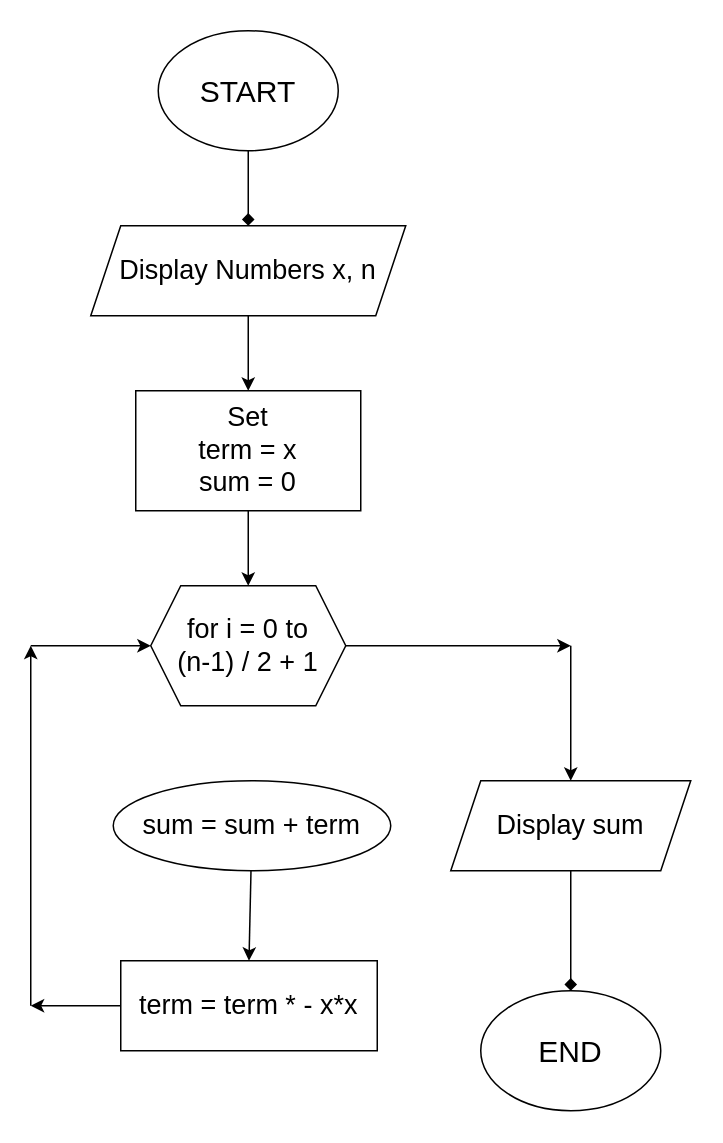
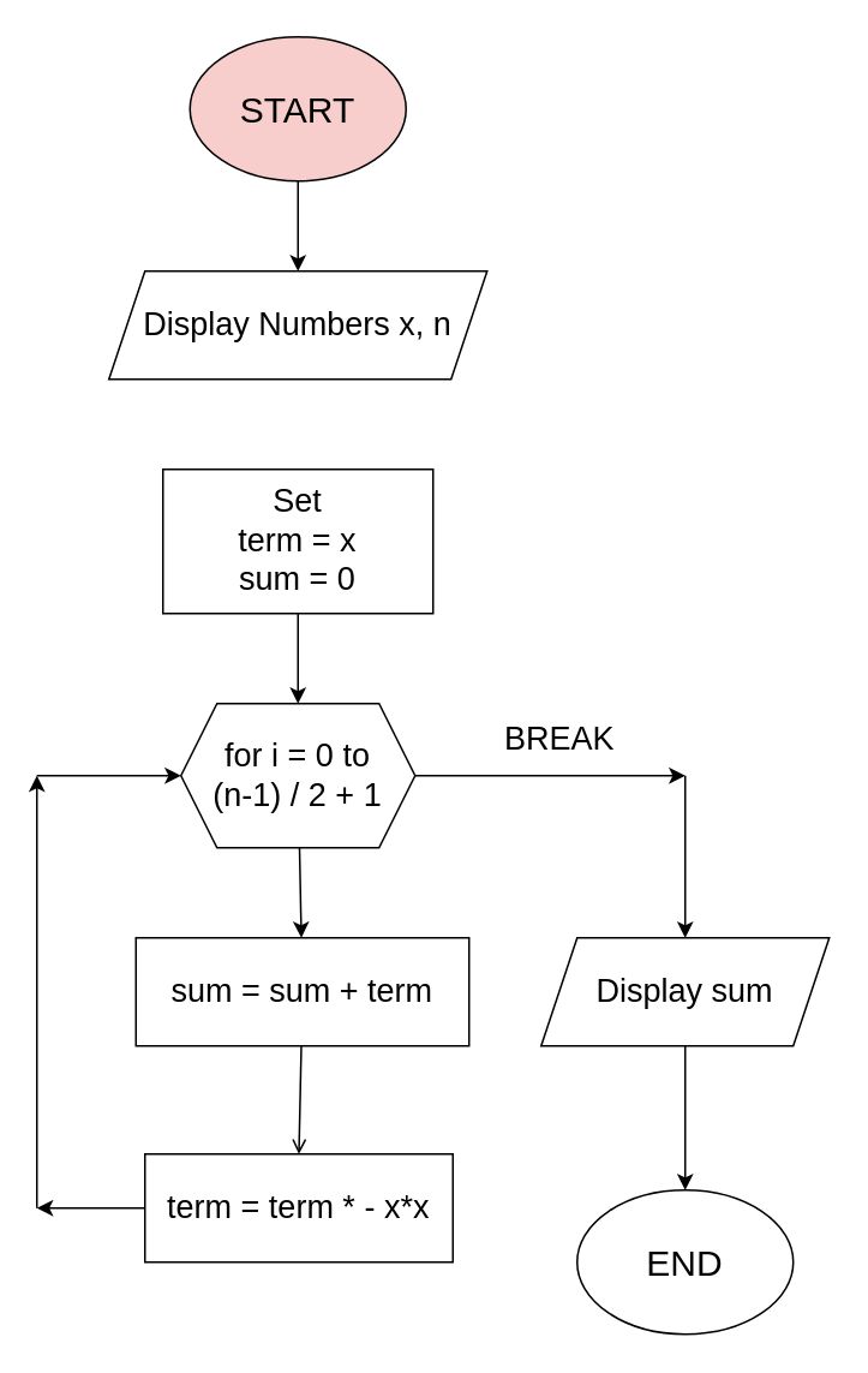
  <mxCell id="0" />
  <mxCell id="1" parent="0" />
- <mxCell id="2" value="" style="edgeStyle=none;html=1;fontSize=20;endArrow=diamond;" parent="1" source="3" target="5" edge="1"><mxGeometry relative="1" as="geometry"><mxPoint x="165" y="186" as="targetPoint" /></mxGeometry></mxCell>
- <mxCell id="3" value="START" style="ellipse;whiteSpace=wrap;html=1;fontSize=20;" parent="1" vertex="1"><mxGeometry x="105" y="20" width="120" height="80" as="geometry" /></mxCell>
- <mxCell id="4" value="" style="edgeStyle=none;html=1;fontSize=18;" parent="1" source="5" target="7" edge="1"><mxGeometry relative="1" as="geometry" /></mxCell>
+ <mxCell id="2" value="" style="edgeStyle=none;html=1;fontSize=20;" parent="1" source="3" target="5" edge="1"><mxGeometry relative="1" as="geometry"><mxPoint x="165" y="186" as="targetPoint" /></mxGeometry></mxCell>
+ <mxCell id="3" value="START" style="ellipse;whiteSpace=wrap;html=1;fontSize=20;fillColor=#f8cecc;" parent="1" vertex="1"><mxGeometry x="105" y="20" width="120" height="80" as="geometry" /></mxCell>
  <mxCell id="5" value="Display Numbers x, n" style="shape=parallelogram;perimeter=parallelogramPerimeter;whiteSpace=wrap;html=1;fixedSize=1;fontSize=18;fontStyle=0" parent="1" vertex="1"><mxGeometry x="60" y="150" width="210" height="60" as="geometry" /></mxCell>
  <mxCell id="6" style="edgeStyle=none;html=1;fontSize=18;" parent="1" source="7" target="10" edge="1"><mxGeometry relative="1" as="geometry" /></mxCell>
  <mxCell id="7" value="Set &lt;br&gt;term = x&lt;br&gt;sum = 0" style="whiteSpace=wrap;html=1;fontSize=18;fontStyle=0;" parent="1" vertex="1"><mxGeometry x="90" y="260" width="150" height="80" as="geometry" /></mxCell>
+ <mxCell id="8" value="" style="edgeStyle=none;html=1;fontSize=18;" parent="1" source="10" target="12" edge="1"><mxGeometry relative="1" as="geometry" /></mxCell>
  <mxCell id="9" style="edgeStyle=none;html=1;fontSize=18;entryX=0;entryY=0.5;entryDx=0;entryDy=0;" parent="1" target="10" edge="1"><mxGeometry relative="1" as="geometry"><mxPoint x="60" y="380" as="targetPoint" /><mxPoint x="20" y="430" as="sourcePoint" /></mxGeometry></mxCell>
  <mxCell id="10" value="for i = 0 to &lt;br&gt;(n-1) / 2 + 1" style="shape=hexagon;perimeter=hexagonPerimeter2;whiteSpace=wrap;html=1;fixedSize=1;fontSize=18;" parent="1" vertex="1"><mxGeometry x="100" y="390" width="130" height="80" as="geometry" /></mxCell>
- <mxCell id="11" style="edgeStyle=none;html=1;entryX=0.5;entryY=0;entryDx=0;entryDy=0;" parent="1" source="12" target="21" edge="1"><mxGeometry relative="1" as="geometry" /></mxCell>
- <mxCell id="12" value="sum = sum + term" style="ellipse;whiteSpace=wrap;html=1;fontSize=18;" parent="1" vertex="1"><mxGeometry x="75" y="520" width="185" height="60" as="geometry" /></mxCell>
+ <mxCell id="11" style="edgeStyle=none;html=1;entryX=0.5;entryY=0;entryDx=0;entryDy=0;endArrow=open;" parent="1" source="12" target="21" edge="1"><mxGeometry relative="1" as="geometry" /></mxCell>
+ <mxCell id="12" value="sum = sum + term" style="whiteSpace=wrap;html=1;fontSize=18;" parent="1" vertex="1"><mxGeometry x="75" y="520" width="185" height="60" as="geometry" /></mxCell>
  <mxCell id="13" value="" style="edgeStyle=none;orthogonalLoop=1;jettySize=auto;html=1;fontSize=18;" parent="1" edge="1"><mxGeometry width="100" relative="1" as="geometry"><mxPoint x="20" y="670" as="sourcePoint" /><mxPoint x="20" y="430" as="targetPoint" /><Array as="points" /></mxGeometry></mxCell>
  <mxCell id="14" value="" style="edgeStyle=none;orthogonalLoop=1;jettySize=auto;html=1;fontSize=18;exitX=1;exitY=0.5;exitDx=0;exitDy=0;" parent="1" source="10" edge="1"><mxGeometry width="100" relative="1" as="geometry"><mxPoint x="280" y="400" as="sourcePoint" /><mxPoint x="380" y="430" as="targetPoint" /><Array as="points" /></mxGeometry></mxCell>
+ <mxCell id="15" value="BREAK" style="text;html=1;align=center;verticalAlign=middle;resizable=0;points=[];autosize=1;strokeColor=none;fillColor=none;fontSize=18;" parent="1" vertex="1"><mxGeometry x="270" y="390" width="80" height="40" as="geometry" /></mxCell>
  <mxCell id="16" value="" style="edgeStyle=none;orthogonalLoop=1;jettySize=auto;html=1;fontSize=18;entryX=0.5;entryY=0;entryDx=0;entryDy=0;entryPerimeter=0;" parent="1" target="18" edge="1"><mxGeometry width="100" relative="1" as="geometry"><mxPoint x="380" y="430" as="sourcePoint" /><mxPoint x="380" y="630" as="targetPoint" /><Array as="points" /></mxGeometry></mxCell>
- <mxCell id="17" style="edgeStyle=none;html=1;entryX=0.5;entryY=0;entryDx=0;entryDy=0;fontSize=18;endArrow=diamond;" parent="1" source="18" target="19" edge="1"><mxGeometry relative="1" as="geometry" /></mxCell>
+ <mxCell id="17" style="edgeStyle=none;html=1;entryX=0.5;entryY=0;entryDx=0;entryDy=0;fontSize=18;" parent="1" source="18" target="19" edge="1"><mxGeometry relative="1" as="geometry" /></mxCell>
  <mxCell id="18" value="Display sum" style="shape=parallelogram;perimeter=parallelogramPerimeter;whiteSpace=wrap;html=1;fixedSize=1;fontSize=18;" parent="1" vertex="1"><mxGeometry x="300" y="520" width="160" height="60" as="geometry" /></mxCell>
  <mxCell id="19" value="END" style="ellipse;whiteSpace=wrap;html=1;fontSize=20;" parent="1" vertex="1"><mxGeometry x="320" y="660" width="120" height="80" as="geometry" /></mxCell>
  <mxCell id="20" style="edgeStyle=none;html=1;" parent="1" source="21" edge="1"><mxGeometry relative="1" as="geometry"><mxPoint x="20" y="670" as="targetPoint" /></mxGeometry></mxCell>
  <mxCell id="21" value="term = term * - x*x" style="whiteSpace=wrap;html=1;fontSize=18;" parent="1" vertex="1"><mxGeometry x="80" y="640" width="171" height="60" as="geometry" /></mxCell>
